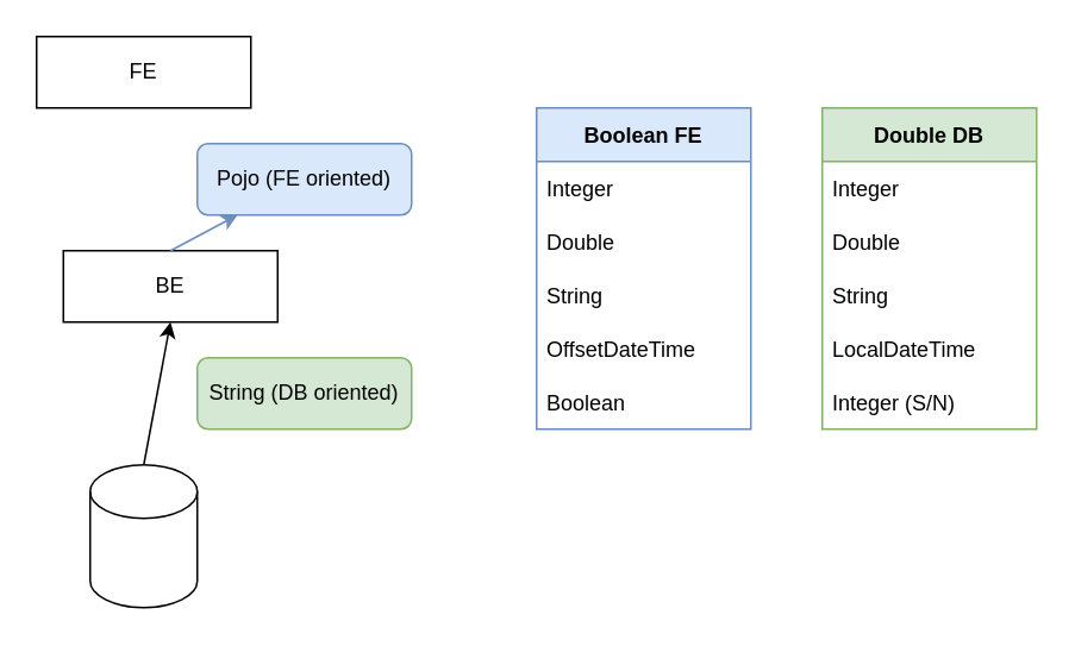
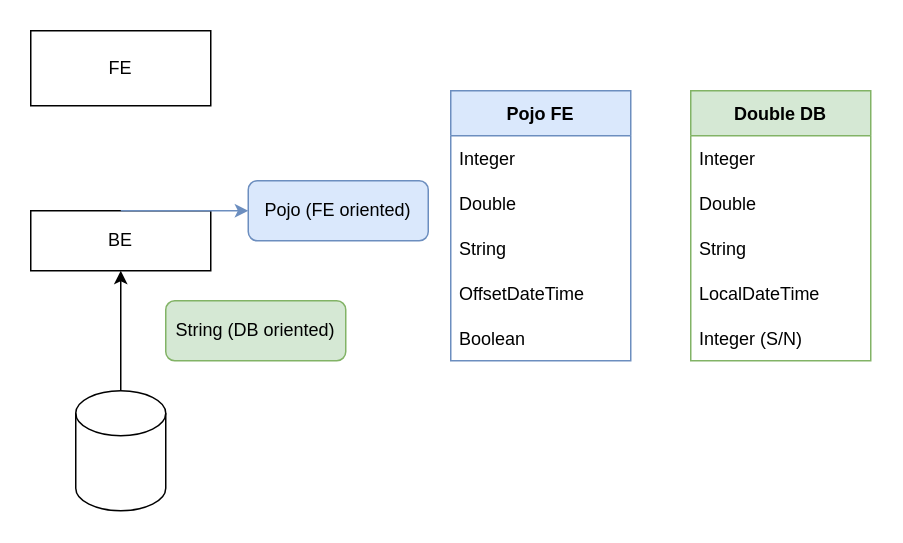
  <mxCell id="0" />
  <mxCell id="1" parent="0" />
- <mxCell id="2" value="FE" style="rounded=0;whiteSpace=wrap;html=1;" parent="1" vertex="1"><mxGeometry x="20" y="20" width="120" height="40" as="geometry" /></mxCell>
- <mxCell id="3" value="BE" style="rounded=0;whiteSpace=wrap;html=1;" parent="1" vertex="1"><mxGeometry x="35" y="140" width="120" height="40" as="geometry" /></mxCell>
+ <mxCell id="2" value="FE" style="rounded=0;whiteSpace=wrap;html=1;" parent="1" vertex="1"><mxGeometry x="20" y="20" width="120" height="50" as="geometry" /></mxCell>
+ <mxCell id="3" value="BE" style="rounded=0;whiteSpace=wrap;html=1;" parent="1" vertex="1"><mxGeometry x="20" y="140" width="120" height="40" as="geometry" /></mxCell>
  <mxCell id="4" value="" style="shape=cylinder3;whiteSpace=wrap;html=1;boundedLbl=1;backgroundOutline=1;size=15;" parent="1" vertex="1"><mxGeometry x="50" y="260" width="60" height="80" as="geometry" /></mxCell>
  <mxCell id="5" value="" style="endArrow=classic;html=1;rounded=0;exitX=0.5;exitY=0;exitDx=0;exitDy=0;exitPerimeter=0;entryX=0.5;entryY=1;entryDx=0;entryDy=0;" parent="1" source="4" target="3" edge="1"><mxGeometry width="50" height="50" relative="1" as="geometry"><mxPoint x="210" y="360" as="sourcePoint" /><mxPoint x="260" y="310" as="targetPoint" /></mxGeometry></mxCell>
  <mxCell id="6" value="String (DB oriented)" style="rounded=1;whiteSpace=wrap;html=1;fillColor=#d5e8d4;strokeColor=#82b366;" parent="1" vertex="1"><mxGeometry x="110" y="200" width="120" height="40" as="geometry" /></mxCell>
  <mxCell id="7" value="" style="endArrow=classic;html=1;rounded=0;fillColor=#dae8fc;strokeColor=#6c8ebf;exitX=0.5;exitY=0;exitDx=0;exitDy=0;" parent="1" source="3" target="8" edge="1"><mxGeometry width="50" height="50" relative="1" as="geometry"><mxPoint x="100" y="140" as="sourcePoint" /><mxPoint x="110" y="230" as="targetPoint" /></mxGeometry></mxCell>
- <mxCell id="8" value="Pojo (FE oriented)" style="rounded=1;whiteSpace=wrap;html=1;fillColor=#dae8fc;strokeColor=#6c8ebf;" parent="1" vertex="1"><mxGeometry x="110" y="80" width="120" height="40" as="geometry" /></mxCell>
- <mxCell id="9" value="Boolean FE" style="swimlane;fontStyle=1;childLayout=stackLayout;horizontal=1;startSize=30;horizontalStack=0;resizeParent=1;resizeParentMax=0;resizeLast=0;collapsible=1;marginBottom=0;fillColor=#dae8fc;strokeColor=#6c8ebf;" parent="1" vertex="1"><mxGeometry x="300" y="60" width="120" height="180" as="geometry" /></mxCell>
+ <mxCell id="8" value="Pojo (FE oriented)" style="rounded=1;whiteSpace=wrap;html=1;fillColor=#dae8fc;strokeColor=#6c8ebf;" parent="1" vertex="1"><mxGeometry x="165" y="120" width="120" height="40" as="geometry" /></mxCell>
+ <mxCell id="9" value="Pojo FE" style="swimlane;fontStyle=1;childLayout=stackLayout;horizontal=1;startSize=30;horizontalStack=0;resizeParent=1;resizeParentMax=0;resizeLast=0;collapsible=1;marginBottom=0;fillColor=#dae8fc;strokeColor=#6c8ebf;" parent="1" vertex="1"><mxGeometry x="300" y="60" width="120" height="180" as="geometry" /></mxCell>
  <mxCell id="10" value="Integer" style="text;strokeColor=none;fillColor=none;align=left;verticalAlign=middle;spacingLeft=4;spacingRight=4;overflow=hidden;points=[[0,0.5],[1,0.5]];portConstraint=eastwest;rotatable=0;" parent="9" vertex="1"><mxGeometry y="30" width="120" height="30" as="geometry" /></mxCell>
  <mxCell id="11" value="Double" style="text;strokeColor=none;fillColor=none;align=left;verticalAlign=middle;spacingLeft=4;spacingRight=4;overflow=hidden;points=[[0,0.5],[1,0.5]];portConstraint=eastwest;rotatable=0;" parent="9" vertex="1"><mxGeometry y="60" width="120" height="30" as="geometry" /></mxCell>
  <mxCell id="12" value="String" style="text;strokeColor=none;fillColor=none;align=left;verticalAlign=middle;spacingLeft=4;spacingRight=4;overflow=hidden;points=[[0,0.5],[1,0.5]];portConstraint=eastwest;rotatable=0;" parent="9" vertex="1"><mxGeometry y="90" width="120" height="30" as="geometry" /></mxCell>
  <mxCell id="13" value="OffsetDateTime" style="text;strokeColor=none;fillColor=none;align=left;verticalAlign=middle;spacingLeft=4;spacingRight=4;overflow=hidden;points=[[0,0.5],[1,0.5]];portConstraint=eastwest;rotatable=0;" parent="9" vertex="1"><mxGeometry y="120" width="120" height="30" as="geometry" /></mxCell>
  <mxCell id="14" value="Boolean" style="text;strokeColor=none;fillColor=none;align=left;verticalAlign=middle;spacingLeft=4;spacingRight=4;overflow=hidden;points=[[0,0.5],[1,0.5]];portConstraint=eastwest;rotatable=0;" parent="9" vertex="1"><mxGeometry y="150" width="120" height="30" as="geometry" /></mxCell>
  <mxCell id="15" value="Double DB" style="swimlane;fontStyle=1;childLayout=stackLayout;horizontal=1;startSize=30;horizontalStack=0;resizeParent=1;resizeParentMax=0;resizeLast=0;collapsible=1;marginBottom=0;fillColor=#d5e8d4;strokeColor=#82b366;" parent="1" vertex="1"><mxGeometry x="460" y="60" width="120" height="180" as="geometry" /></mxCell>
  <mxCell id="16" value="Integer" style="text;strokeColor=none;fillColor=none;align=left;verticalAlign=middle;spacingLeft=4;spacingRight=4;overflow=hidden;points=[[0,0.5],[1,0.5]];portConstraint=eastwest;rotatable=0;" parent="15" vertex="1"><mxGeometry y="30" width="120" height="30" as="geometry" /></mxCell>
  <mxCell id="17" value="Double" style="text;strokeColor=none;fillColor=none;align=left;verticalAlign=middle;spacingLeft=4;spacingRight=4;overflow=hidden;points=[[0,0.5],[1,0.5]];portConstraint=eastwest;rotatable=0;" parent="15" vertex="1"><mxGeometry y="60" width="120" height="30" as="geometry" /></mxCell>
  <mxCell id="18" value="String" style="text;strokeColor=none;fillColor=none;align=left;verticalAlign=middle;spacingLeft=4;spacingRight=4;overflow=hidden;points=[[0,0.5],[1,0.5]];portConstraint=eastwest;rotatable=0;" parent="15" vertex="1"><mxGeometry y="90" width="120" height="30" as="geometry" /></mxCell>
  <mxCell id="19" value="LocalDateTime" style="text;strokeColor=none;fillColor=none;align=left;verticalAlign=middle;spacingLeft=4;spacingRight=4;overflow=hidden;points=[[0,0.5],[1,0.5]];portConstraint=eastwest;rotatable=0;" parent="15" vertex="1"><mxGeometry y="120" width="120" height="30" as="geometry" /></mxCell>
  <mxCell id="20" value="Integer (S/N)" style="text;strokeColor=none;fillColor=none;align=left;verticalAlign=middle;spacingLeft=4;spacingRight=4;overflow=hidden;points=[[0,0.5],[1,0.5]];portConstraint=eastwest;rotatable=0;" parent="15" vertex="1"><mxGeometry y="150" width="120" height="30" as="geometry" /></mxCell>
